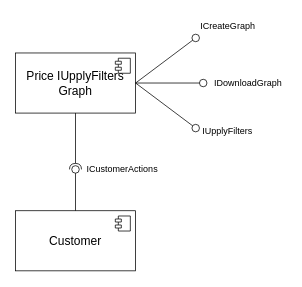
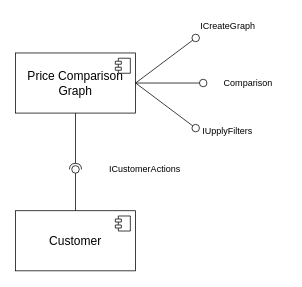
  <mxCell id="0" />
  <mxCell id="1" parent="0" />
- <mxCell id="2" value="&lt;font style=&quot;font-size: 16px;&quot;&gt;Price IUpplyFilters Graph&lt;/font&gt;" style="html=1;dropTarget=0;whiteSpace=wrap;" vertex="1" parent="1"><mxGeometry x="20" y="70" width="160" height="80" as="geometry" /></mxCell>
+ <mxCell id="2" value="&lt;font style=&quot;font-size: 16px;&quot;&gt;Price Comparison Graph&lt;/font&gt;" style="html=1;dropTarget=0;whiteSpace=wrap;" vertex="1" parent="1"><mxGeometry x="20" y="70" width="160" height="80" as="geometry" /></mxCell>
  <mxCell id="3" value="" style="shape=module;jettyWidth=8;jettyHeight=4;" vertex="1" parent="2"><mxGeometry x="1" width="20" height="20" relative="1" as="geometry"><mxPoint x="-27" y="7" as="offset" /></mxGeometry></mxCell>
  <mxCell id="4" value="&lt;font style=&quot;font-size: 16px;&quot;&gt;Customer&lt;/font&gt;" style="html=1;dropTarget=0;whiteSpace=wrap;" vertex="1" parent="1"><mxGeometry x="20" y="280" width="160" height="80" as="geometry" /></mxCell>
  <mxCell id="5" value="" style="shape=module;jettyWidth=8;jettyHeight=4;" vertex="1" parent="4"><mxGeometry x="1" width="20" height="20" relative="1" as="geometry"><mxPoint x="-27" y="7" as="offset" /></mxGeometry></mxCell>
  <mxCell id="6" value="" style="rounded=0;orthogonalLoop=1;jettySize=auto;html=1;endArrow=halfCircle;endFill=0;endSize=6;strokeWidth=1;sketch=0;exitX=0.5;exitY=1;exitDx=0;exitDy=0;" edge="1" target="8" parent="1" source="2"><mxGeometry relative="1" as="geometry"><mxPoint x="50" y="245" as="sourcePoint" /></mxGeometry></mxCell>
  <mxCell id="7" value="" style="rounded=0;orthogonalLoop=1;jettySize=auto;html=1;endArrow=oval;endFill=0;sketch=0;sourcePerimeterSpacing=0;targetPerimeterSpacing=0;endSize=10;exitX=0.5;exitY=0;exitDx=0;exitDy=0;" edge="1" target="8" parent="1" source="4"><mxGeometry relative="1" as="geometry"><mxPoint x="10" y="245" as="sourcePoint" /></mxGeometry></mxCell>
  <mxCell id="8" value="" style="ellipse;whiteSpace=wrap;html=1;align=center;aspect=fixed;fillColor=none;strokeColor=none;resizable=0;perimeter=centerPerimeter;rotatable=0;allowArrows=0;points=[];outlineConnect=1;" vertex="1" parent="1"><mxGeometry x="95" y="220" width="10" height="10" as="geometry" /></mxCell>
- <mxCell id="9" value="ICustomerActions" style="text;html=1;align=center;verticalAlign=middle;whiteSpace=wrap;rounded=0;" vertex="1" parent="1"><mxGeometry x="110" y="210" width="105" height="30" as="geometry" /></mxCell>
+ <mxCell id="9" value="ICustomerActions" style="text;html=1;align=center;verticalAlign=middle;whiteSpace=wrap;rounded=0;" vertex="1" parent="1"><mxGeometry x="140" y="210" width="105" height="30" as="geometry" /></mxCell>
  <mxCell id="10" value="" style="ellipse;whiteSpace=wrap;html=1;align=center;aspect=fixed;fillColor=none;strokeColor=none;resizable=0;perimeter=centerPerimeter;rotatable=0;allowArrows=0;points=[];outlineConnect=1;" vertex="1" parent="1"><mxGeometry x="215" y="150" width="10" height="10" as="geometry" /></mxCell>
  <mxCell id="11" value="" style="rounded=0;orthogonalLoop=1;jettySize=auto;html=1;endArrow=oval;endFill=0;sketch=0;sourcePerimeterSpacing=0;targetPerimeterSpacing=0;endSize=10;exitX=1;exitY=0.5;exitDx=0;exitDy=0;" edge="1" parent="1" source="2"><mxGeometry relative="1" as="geometry"><mxPoint x="225" y="140" as="sourcePoint" /><mxPoint x="270" y="110" as="targetPoint" /></mxGeometry></mxCell>
  <mxCell id="12" value="" style="rounded=0;orthogonalLoop=1;jettySize=auto;html=1;endArrow=oval;endFill=0;sketch=0;sourcePerimeterSpacing=0;targetPerimeterSpacing=0;endSize=10;exitX=1;exitY=0.5;exitDx=0;exitDy=0;" edge="1" parent="1" source="2"><mxGeometry relative="1" as="geometry"><mxPoint x="235" y="120" as="sourcePoint" /><mxPoint x="260" y="50" as="targetPoint" /></mxGeometry></mxCell>
  <mxCell id="13" value="" style="rounded=0;orthogonalLoop=1;jettySize=auto;html=1;endArrow=oval;endFill=0;sketch=0;sourcePerimeterSpacing=0;targetPerimeterSpacing=0;endSize=10;exitX=1;exitY=0.5;exitDx=0;exitDy=0;" edge="1" parent="1" source="2"><mxGeometry relative="1" as="geometry"><mxPoint x="190" y="120" as="sourcePoint" /><mxPoint x="260" y="170" as="targetPoint" /></mxGeometry></mxCell>
  <mxCell id="14" value="ICreateGraph" style="text;html=1;align=center;verticalAlign=middle;whiteSpace=wrap;rounded=0;" vertex="1" parent="1"><mxGeometry x="262.5" y="20" width="80" height="30" as="geometry" /></mxCell>
- <mxCell id="15" value="IDownloadGraph" style="text;html=1;align=center;verticalAlign=middle;whiteSpace=wrap;rounded=0;" vertex="1" parent="1"><mxGeometry x="280" y="95" width="100" height="30" as="geometry" /></mxCell>
+ <mxCell id="15" value="Comparison" style="text;html=1;align=center;verticalAlign=middle;whiteSpace=wrap;rounded=0;" vertex="1" parent="1"><mxGeometry x="280" y="95" width="100" height="30" as="geometry" /></mxCell>
  <mxCell id="16" value="IUpplyFilters" style="text;html=1;align=center;verticalAlign=middle;whiteSpace=wrap;rounded=0;" vertex="1" parent="1"><mxGeometry x="265" y="160" width="75" height="30" as="geometry" /></mxCell>
